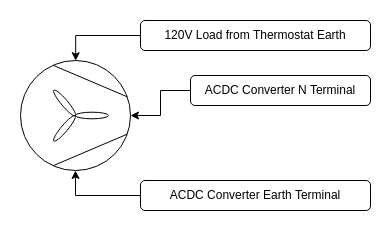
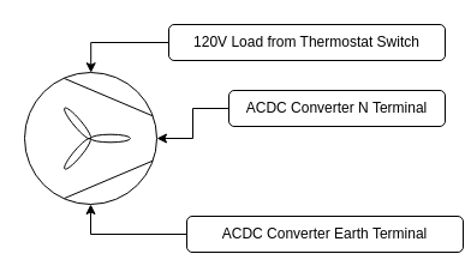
  <mxCell id="0" />
  <mxCell id="1" parent="0" />
  <mxCell id="2" value="" style="verticalLabelPosition=bottom;outlineConnect=0;align=center;dashed=0;html=1;verticalAlign=top;shape=mxgraph.pid2misc.fan;fanType=common" parent="1" vertex="1"><mxGeometry x="20" y="60" width="110" height="110" as="geometry" /></mxCell>
  <mxCell id="3" style="edgeStyle=orthogonalEdgeStyle;rounded=0;orthogonalLoop=1;jettySize=auto;html=1;exitX=0;exitY=0.5;exitDx=0;exitDy=0;entryX=0.502;entryY=0.002;entryDx=0;entryDy=0;entryPerimeter=0;" parent="1" source="4" target="2" edge="1"><mxGeometry relative="1" as="geometry" /></mxCell>
- <mxCell id="4" value="120V Load from Thermostat Earth" style="rounded=1;whiteSpace=wrap;html=1;" parent="1" vertex="1"><mxGeometry x="140" y="20" width="230" height="30" as="geometry" /></mxCell>
+ <mxCell id="4" value="120V Load from Thermostat Switch" style="rounded=1;whiteSpace=wrap;html=1;" parent="1" vertex="1"><mxGeometry x="140" y="20" width="230" height="30" as="geometry" /></mxCell>
  <mxCell id="5" style="edgeStyle=orthogonalEdgeStyle;rounded=0;orthogonalLoop=1;jettySize=auto;html=1;exitX=0;exitY=0.5;exitDx=0;exitDy=0;" parent="1" source="6" target="2" edge="1"><mxGeometry relative="1" as="geometry" /></mxCell>
  <mxCell id="6" value="ACDC Converter N Terminal" style="rounded=1;whiteSpace=wrap;html=1;" parent="1" vertex="1"><mxGeometry x="190" y="75" width="180" height="30" as="geometry" /></mxCell>
  <mxCell id="7" style="edgeStyle=orthogonalEdgeStyle;rounded=0;orthogonalLoop=1;jettySize=auto;html=1;exitX=0;exitY=0.5;exitDx=0;exitDy=0;" parent="1" source="8" target="2" edge="1"><mxGeometry relative="1" as="geometry" /></mxCell>
- <mxCell id="8" value="ACDC Converter Earth Terminal" style="rounded=1;whiteSpace=wrap;html=1;" parent="1" vertex="1"><mxGeometry x="140" y="180" width="230" height="30" as="geometry" /></mxCell>
+ <mxCell id="8" value="ACDC Converter Earth Terminal" style="rounded=1;whiteSpace=wrap;html=1;" parent="1" vertex="1"><mxGeometry x="155" y="180" width="230" height="30" as="geometry" /></mxCell>
